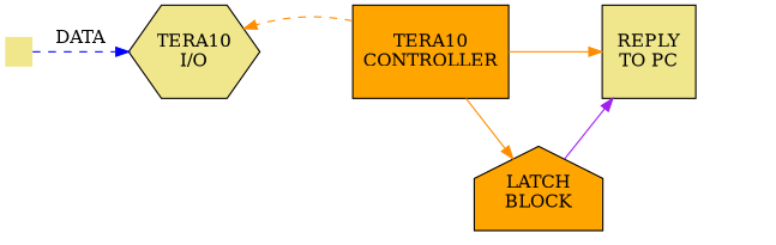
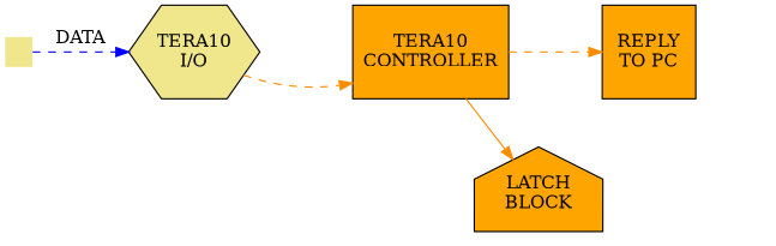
  digraph {
    nodesep=0.5
    splines=false
    node [fillcolor=khaki shape=box style=filled]
    edge [color=darkorange style=dashed]
    n1 [height=1 label="TERA10\nI/O" shape=hexagon width=1]
    n2 [fillcolor=orange height=1 label="TERA10\nCONTROLLER" width=1]
-   n3 [height=1 label="REPLY\nTO PC" width=1]
+   n3 [fillcolor=orange height=1 label="REPLY\nTO PC" width=1]
    n4 [height=0 label=" " shape=none width=0]
    n5 [fillcolor=orange height=1 label="LATCH\nBLOCK" shape=house width=1]
    n6 [fillcolor=white height=0 label=" " shape=none width=0]
    subgraph sub_1 {
      rank=same
      n1
      n2
      n3
      n4
    }
-   n2 -> n1
-   n2 -> n3 [style=solid]
+   n1 -> n2
+   n2 -> n3
    n2 -> n5 [style=solid]
    n4 -> n1 [color=blue label=DATA]
-   n5 -> n3 [color=purple style=solid]
  }
